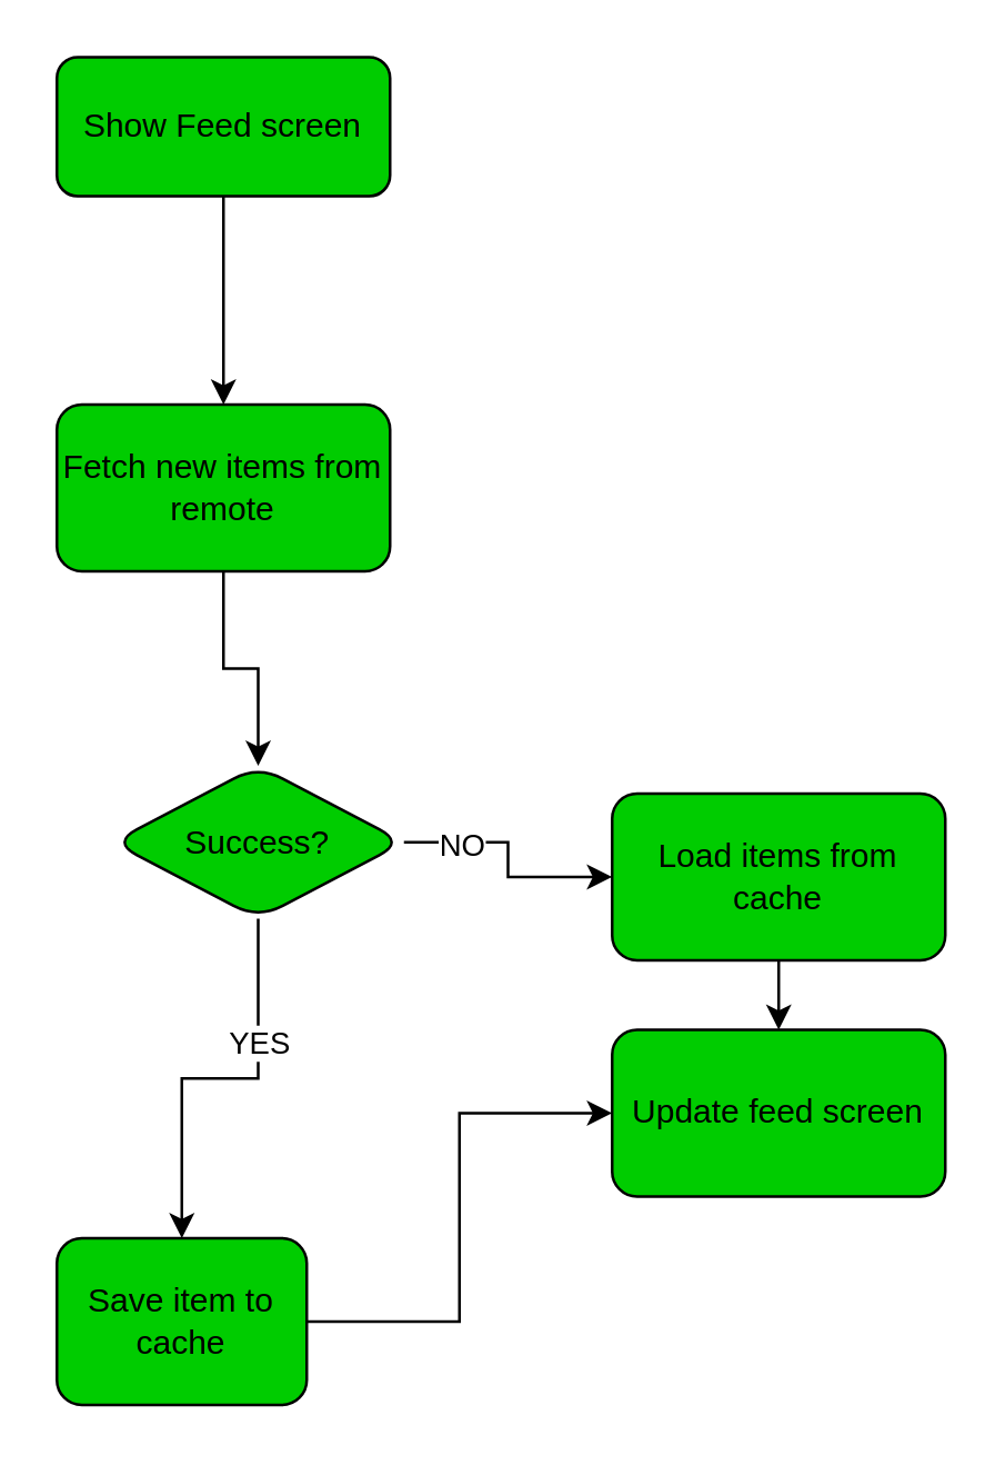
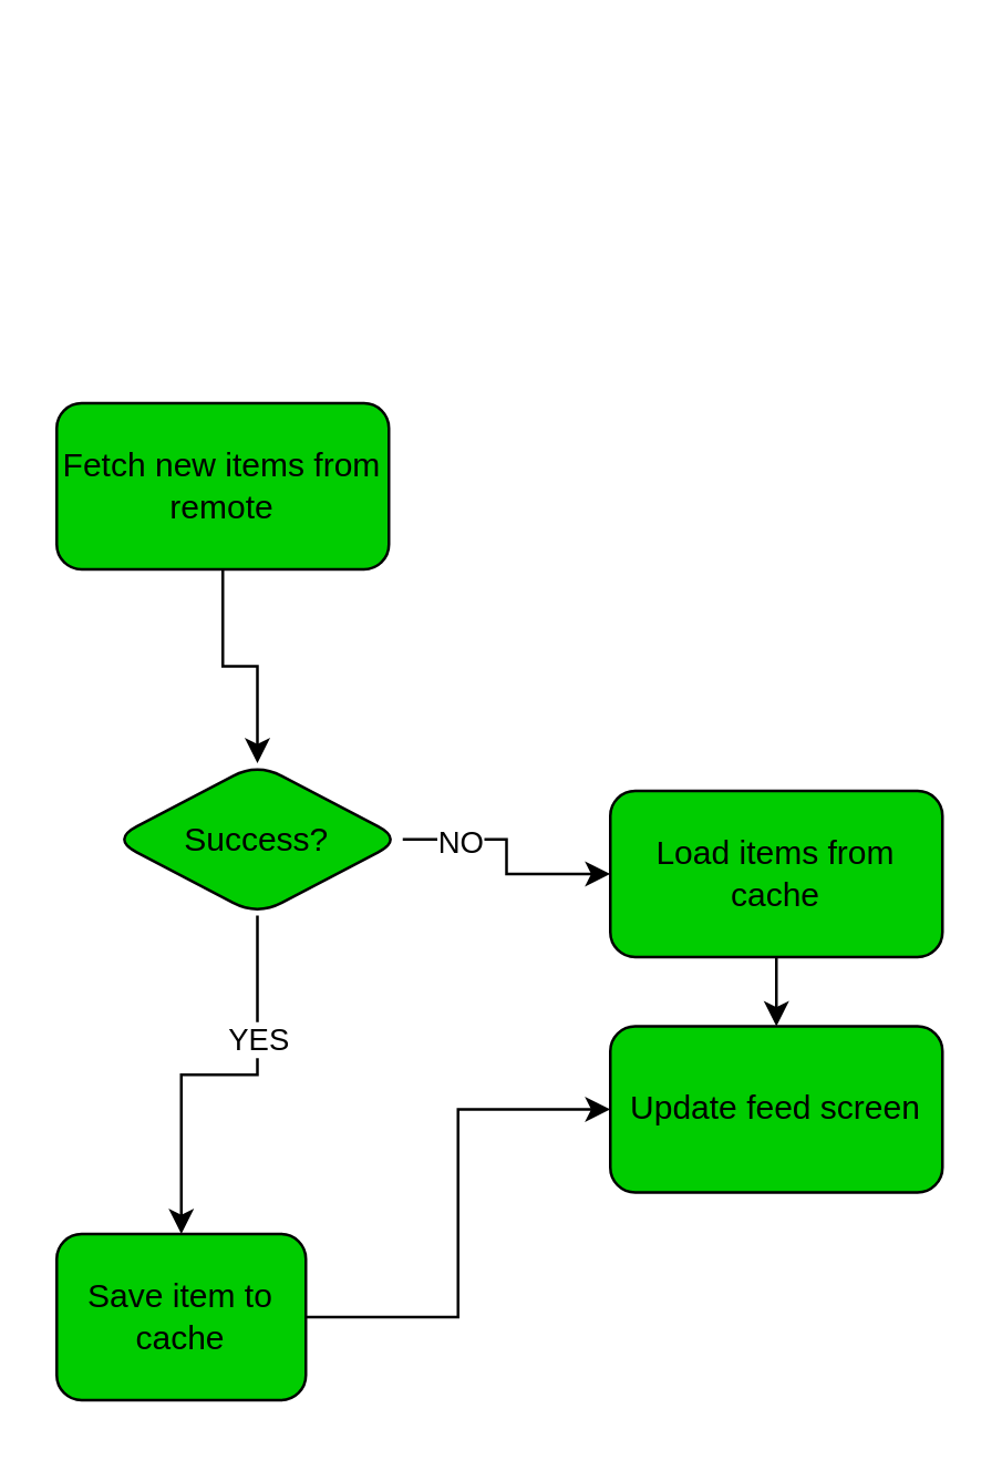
  <mxCell id="0" />
  <mxCell id="1" parent="0" />
- <mxCell id="2" value="" style="edgeStyle=orthogonalEdgeStyle;rounded=0;orthogonalLoop=1;jettySize=auto;html=1;fillColor=#00CC00;" edge="1" parent="1" source="3" target="5"><mxGeometry relative="1" as="geometry" /></mxCell>
- <mxCell id="3" value="Show Feed screen" style="rounded=1;whiteSpace=wrap;html=1;fillColor=#00CC00;" vertex="1" parent="1"><mxGeometry x="20" y="20" width="120" height="50" as="geometry" /></mxCell>
  <mxCell id="4" value="" style="edgeStyle=orthogonalEdgeStyle;rounded=0;orthogonalLoop=1;jettySize=auto;html=1;fillColor=#00CC00;" edge="1" parent="1" source="5" target="10"><mxGeometry relative="1" as="geometry" /></mxCell>
  <mxCell id="5" value="Fetch new items from remote" style="whiteSpace=wrap;html=1;rounded=1;fillColor=#00CC00;" vertex="1" parent="1"><mxGeometry x="20" y="145" width="120" height="60" as="geometry" /></mxCell>
  <mxCell id="6" value="" style="edgeStyle=orthogonalEdgeStyle;rounded=0;orthogonalLoop=1;jettySize=auto;html=1;fillColor=#00CC00;" edge="1" parent="1" source="10" target="12"><mxGeometry relative="1" as="geometry" /></mxCell>
  <mxCell id="7" value="NO" style="edgeLabel;html=1;align=center;verticalAlign=middle;resizable=0;points=[];fillColor=#00CC00;" vertex="1" connectable="0" parent="6"><mxGeometry x="-0.533" y="-1" relative="1" as="geometry"><mxPoint as="offset" /></mxGeometry></mxCell>
  <mxCell id="8" value="" style="edgeStyle=orthogonalEdgeStyle;rounded=0;orthogonalLoop=1;jettySize=auto;html=1;fillColor=#00CC00;" edge="1" parent="1" source="10" target="14"><mxGeometry relative="1" as="geometry" /></mxCell>
  <mxCell id="9" value="YES" style="edgeLabel;html=1;align=center;verticalAlign=middle;resizable=0;points=[];fillColor=#00CC00;" vertex="1" connectable="0" parent="8"><mxGeometry x="-0.378" relative="1" as="geometry"><mxPoint as="offset" /></mxGeometry></mxCell>
  <mxCell id="10" value="Success?" style="rhombus;whiteSpace=wrap;html=1;rounded=1;fillColor=#00CC00;" vertex="1" parent="1"><mxGeometry x="40" y="275" width="105" height="55" as="geometry" /></mxCell>
  <mxCell id="11" value="" style="edgeStyle=orthogonalEdgeStyle;rounded=0;orthogonalLoop=1;jettySize=auto;html=1;fillColor=#00CC00;" edge="1" parent="1" source="12" target="15"><mxGeometry relative="1" as="geometry" /></mxCell>
  <mxCell id="12" value="Load items from cache" style="whiteSpace=wrap;html=1;rounded=1;fillColor=#00CC00;" vertex="1" parent="1"><mxGeometry x="220" y="285" width="120" height="60" as="geometry" /></mxCell>
  <mxCell id="13" style="edgeStyle=orthogonalEdgeStyle;rounded=0;orthogonalLoop=1;jettySize=auto;html=1;entryX=0;entryY=0.5;entryDx=0;entryDy=0;fillColor=#00CC00;" edge="1" parent="1" source="14" target="15"><mxGeometry relative="1" as="geometry" /></mxCell>
  <mxCell id="14" value="Save item to cache" style="whiteSpace=wrap;html=1;rounded=1;fillColor=#00CC00;" vertex="1" parent="1"><mxGeometry x="20" y="445" width="90" height="60" as="geometry" /></mxCell>
  <mxCell id="15" value="Update feed screen" style="whiteSpace=wrap;html=1;rounded=1;fillColor=#00CC00;" vertex="1" parent="1"><mxGeometry x="220" y="370" width="120" height="60" as="geometry" /></mxCell>
